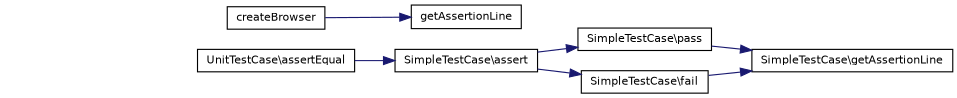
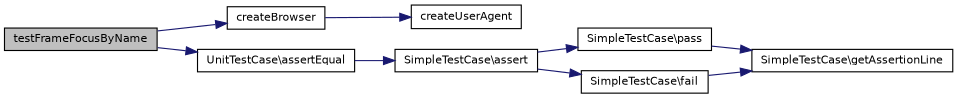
  digraph {
    rankdir=LR
    node [color=black fillcolor=white fontname=Helvetica fontsize=10 shape=record style=filled]
    edge [color=midnightblue fontname=Helvetica fontsize=10 labelfontname=Helvetica labelfontsize=10 style=solid]
+   n1 [fillcolor=grey75 fontcolor=black height=0.2 label=testFrameFocusByName width=0.4]
    n2 [height=0.2 label=createBrowser width=0.4]
    n3 [height=0.2 label="UnitTestCase\\assertEqual" width=0.4]
-   n4 [height=0.2 label=getAssertionLine width=0.4]
+   n4 [height=0.2 label=createUserAgent width=0.4]
    n5 [height=0.2 label="SimpleTestCase\\assert" width=0.4]
    n6 [height=0.2 label="SimpleTestCase\\pass" width=0.4]
    n7 [height=0.2 label="SimpleTestCase\\fail" width=0.4]
    n8 [height=0.2 label="SimpleTestCase\\getAssertionLine" width=0.4]
+   n1 -> n2
+   n1 -> n3
    n2 -> n4
    n3 -> n5
    n5 -> n6
    n5 -> n7
    n6 -> n8
    n7 -> n8
  }
